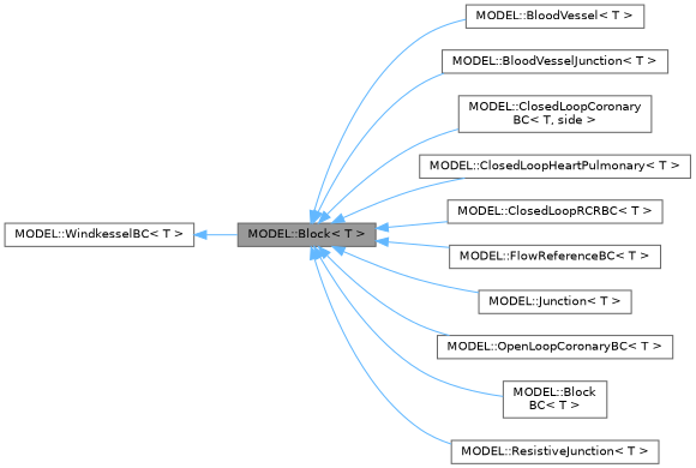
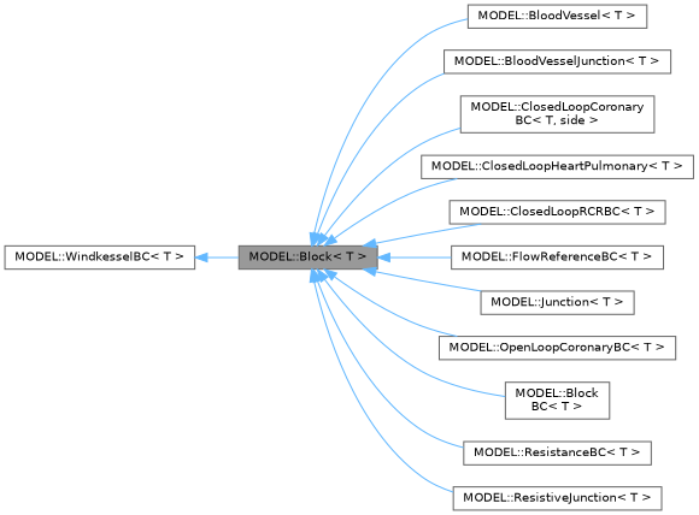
  digraph {
    rankdir=LR
    node [color=gray40 fillcolor=white fontname=Helvetica fontsize=10 shape=box style=filled]
    edge [color=steelblue1 dir=back fontname=Helvetica fontsize=10 labelfontname=Helvetica labelfontsize=10 style=solid]
    n1 [fillcolor=grey60 fontcolor=black height=0.2 label="MODEL::Block\< T \>" width=0.4]
    n2 [height=0.2 label="MODEL::BloodVessel\< T \>" width=0.4]
    n3 [height=0.2 label="MODEL::BloodVesselJunction\< T \>" width=0.4]
    n4 [height=0.2 label="MODEL::ClosedLoopCoronary\lBC\< T, side \>" width=0.4]
    n5 [height=0.2 label="MODEL::ClosedLoopHeartPulmonary\< T \>" width=0.4]
    n6 [height=0.2 label="MODEL::ClosedLoopRCRBC\< T \>" width=0.4]
    n7 [height=0.2 label="MODEL::FlowReferenceBC\< T \>" width=0.4]
    n8 [height=0.2 label="MODEL::Junction\< T \>" width=0.4]
    n9 [height=0.2 label="MODEL::OpenLoopCoronaryBC\< T \>" width=0.4]
    n10 [height=0.2 label="MODEL::Block\lBC\< T \>" width=0.4]
+   n11 [height=0.2 label="MODEL::ResistanceBC\< T \>" width=0.4]
    n12 [height=0.2 label="MODEL::ResistiveJunction\< T \>" width=0.4]
    n13 [height=0.2 label="MODEL::WindkesselBC\< T \>" width=0.4]
    n1 -> n2
    n1 -> n3
    n1 -> n4
    n1 -> n5
    n1 -> n6
    n1 -> n7
    n1 -> n8
    n1 -> n9
    n1 -> n10
+   n1 -> n11
    n1 -> n12
    n13 -> n1
  }
